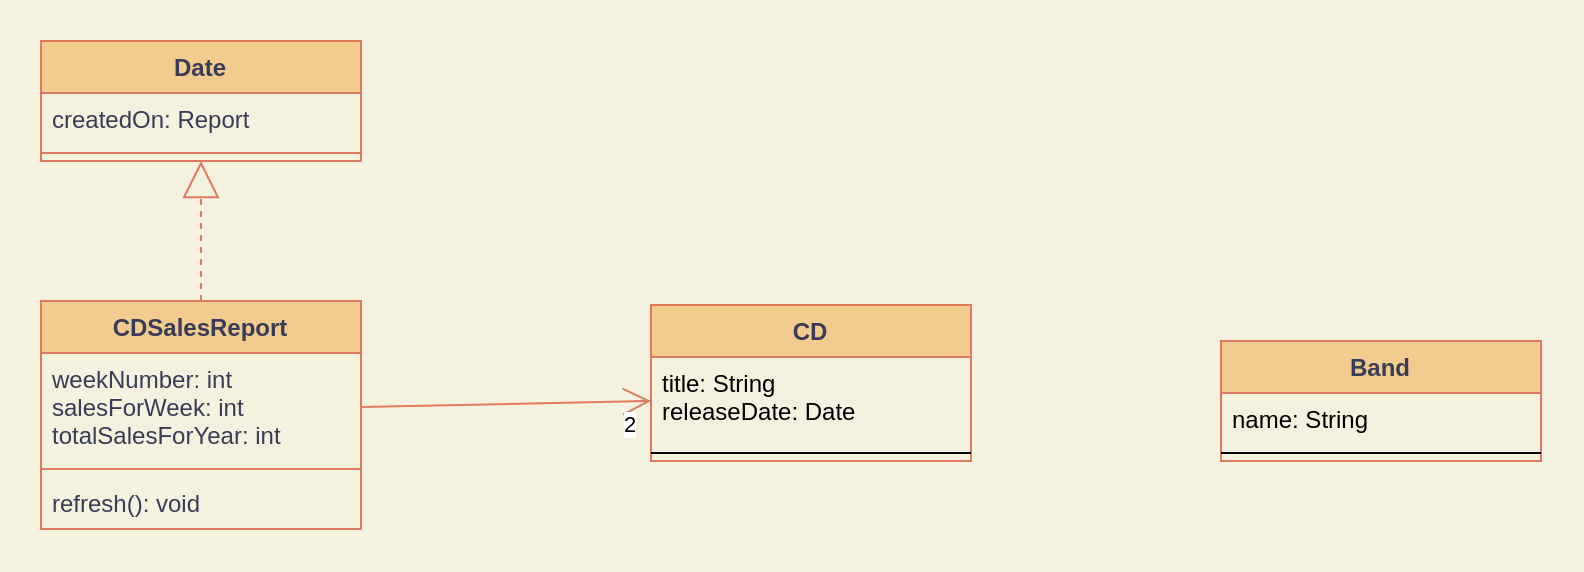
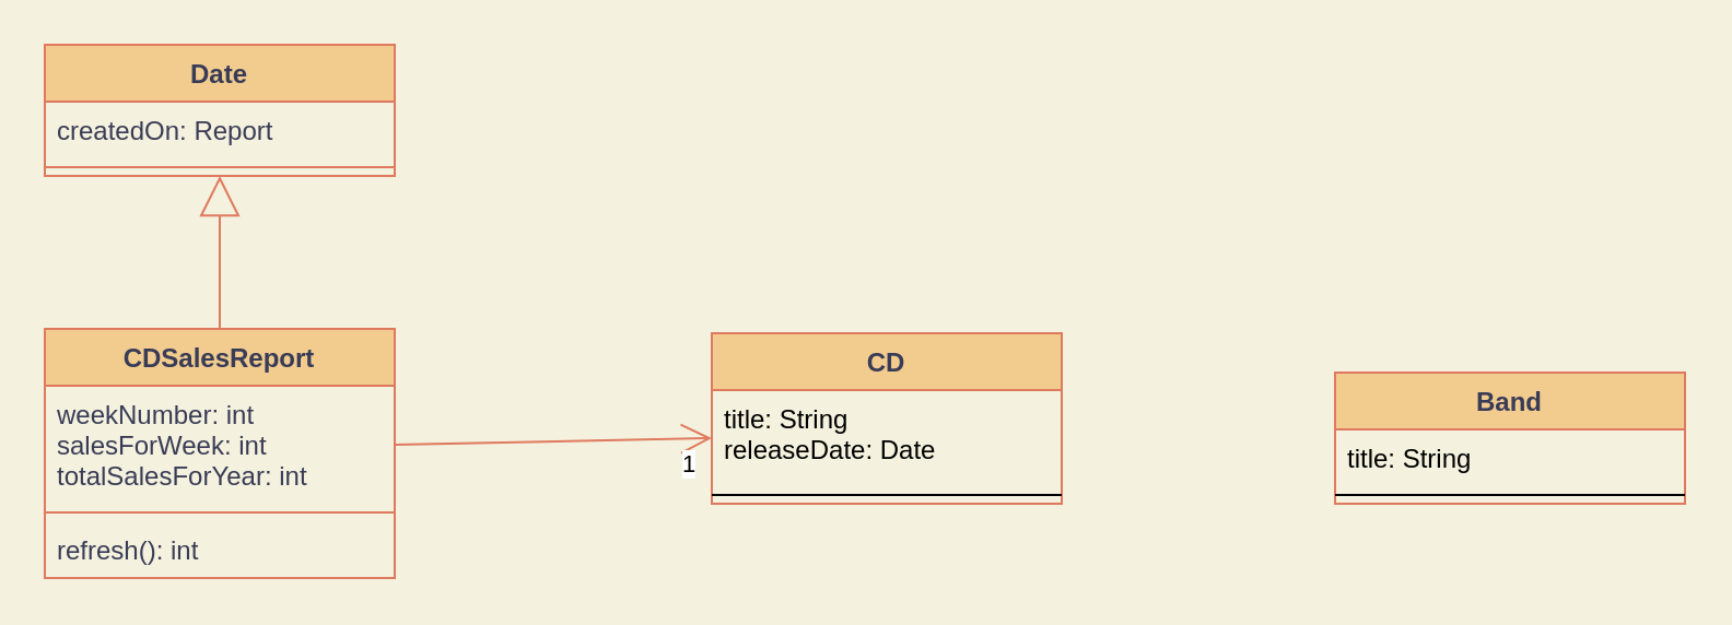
  <mxCell id="0" />
  <mxCell id="1" parent="0" />
  <mxCell id="2" value="Date" style="swimlane;fontStyle=1;align=center;verticalAlign=top;childLayout=stackLayout;horizontal=1;startSize=26;horizontalStack=0;resizeParent=1;resizeParentMax=0;resizeLast=0;collapsible=1;marginBottom=0;rounded=0;sketch=0;strokeColor=#E07A5F;fillColor=#F2CC8F;fontColor=#393C56;" vertex="1" parent="1"><mxGeometry x="20" y="20" width="160" height="60" as="geometry" /></mxCell>
  <mxCell id="3" value="createdOn: Report" style="text;strokeColor=none;fillColor=none;align=left;verticalAlign=top;spacingLeft=4;spacingRight=4;overflow=hidden;rotatable=0;points=[[0,0.5],[1,0.5]];portConstraint=eastwest;fontColor=#393C56;" vertex="1" parent="2"><mxGeometry y="26" width="160" height="26" as="geometry" /></mxCell>
  <mxCell id="4" value="" style="line;strokeWidth=1;fillColor=none;align=left;verticalAlign=middle;spacingTop=-1;spacingLeft=3;spacingRight=3;rotatable=0;labelPosition=right;points=[];portConstraint=eastwest;labelBackgroundColor=#F4F1DE;strokeColor=#E07A5F;fontColor=#393C56;" vertex="1" parent="2"><mxGeometry y="52" width="160" height="8" as="geometry" /></mxCell>
  <mxCell id="5" value="CDSalesReport" style="swimlane;fontStyle=1;align=center;verticalAlign=top;childLayout=stackLayout;horizontal=1;startSize=26;horizontalStack=0;resizeParent=1;resizeParentMax=0;resizeLast=0;collapsible=1;marginBottom=0;rounded=0;sketch=0;strokeColor=#E07A5F;fillColor=#F2CC8F;fontColor=#393C56;" vertex="1" parent="1"><mxGeometry x="20" y="150" width="160" height="114" as="geometry"><mxRectangle x="120" y="540" width="120" height="26" as="alternateBounds" /></mxGeometry></mxCell>
  <mxCell id="6" value="weekNumber: int&#10;salesForWeek: int&#10;totalSalesForYear: int&#10;" style="text;strokeColor=none;fillColor=none;align=left;verticalAlign=top;spacingLeft=4;spacingRight=4;overflow=hidden;rotatable=0;points=[[0,0.5],[1,0.5]];portConstraint=eastwest;fontColor=#393C56;" vertex="1" parent="5"><mxGeometry y="26" width="160" height="54" as="geometry" /></mxCell>
  <mxCell id="7" value="" style="line;strokeWidth=1;fillColor=none;align=left;verticalAlign=middle;spacingTop=-1;spacingLeft=3;spacingRight=3;rotatable=0;labelPosition=right;points=[];portConstraint=eastwest;labelBackgroundColor=#F4F1DE;strokeColor=#E07A5F;fontColor=#393C56;" vertex="1" parent="5"><mxGeometry y="80" width="160" height="8" as="geometry" /></mxCell>
- <mxCell id="8" value="refresh(): void" style="text;strokeColor=none;fillColor=none;align=left;verticalAlign=top;spacingLeft=4;spacingRight=4;overflow=hidden;rotatable=0;points=[[0,0.5],[1,0.5]];portConstraint=eastwest;fontColor=#393C56;" vertex="1" parent="5"><mxGeometry y="88" width="160" height="26" as="geometry" /></mxCell>
- <mxCell id="9" value="" style="endArrow=block;endSize=16;endFill=0;html=1;strokeColor=#E07A5F;fillColor=#F2CC8F;fontColor=#393C56;exitX=0.5;exitY=0;exitDx=0;exitDy=0;entryX=0.5;entryY=1;entryDx=0;entryDy=0;dashed=1;" edge="1" parent="1" source="5" target="2"><mxGeometry x="-0.125" y="40" width="160" relative="1" as="geometry"><mxPoint x="99.58" y="130" as="sourcePoint" /><mxPoint x="99.58" y="60" as="targetPoint" /><mxPoint as="offset" /></mxGeometry></mxCell>
+ <mxCell id="8" value="refresh(): int" style="text;strokeColor=none;fillColor=none;align=left;verticalAlign=top;spacingLeft=4;spacingRight=4;overflow=hidden;rotatable=0;points=[[0,0.5],[1,0.5]];portConstraint=eastwest;fontColor=#393C56;" vertex="1" parent="5"><mxGeometry y="88" width="160" height="26" as="geometry" /></mxCell>
+ <mxCell id="9" value="" style="endArrow=block;endSize=16;endFill=0;html=1;strokeColor=#E07A5F;fillColor=#F2CC8F;fontColor=#393C56;exitX=0.5;exitY=0;exitDx=0;exitDy=0;entryX=0.5;entryY=1;entryDx=0;entryDy=0;" edge="1" parent="1" source="5" target="2"><mxGeometry x="-0.125" y="40" width="160" relative="1" as="geometry"><mxPoint x="99.58" y="130" as="sourcePoint" /><mxPoint x="99.58" y="60" as="targetPoint" /><mxPoint as="offset" /></mxGeometry></mxCell>
  <mxCell id="10" value="CD" style="swimlane;fontStyle=1;align=center;verticalAlign=top;childLayout=stackLayout;horizontal=1;startSize=26;horizontalStack=0;resizeParent=1;resizeParentMax=0;resizeLast=0;collapsible=1;marginBottom=0;rounded=0;sketch=0;strokeColor=#E07A5F;fillColor=#F2CC8F;fontColor=#393C56;" vertex="1" parent="1"><mxGeometry x="325" y="152" width="160" height="78" as="geometry"><mxRectangle x="410" y="570" width="50" height="26" as="alternateBounds" /></mxGeometry></mxCell>
  <mxCell id="11" value="title: String&#10;releaseDate: Date" style="text;strokeColor=none;fillColor=none;align=left;verticalAlign=top;spacingLeft=4;spacingRight=4;overflow=hidden;rotatable=0;points=[[0,0.5],[1,0.5]];portConstraint=eastwest;" vertex="1" parent="10"><mxGeometry y="26" width="160" height="44" as="geometry" /></mxCell>
  <mxCell id="12" value="" style="line;strokeWidth=1;fillColor=none;align=left;verticalAlign=middle;spacingTop=-1;spacingLeft=3;spacingRight=3;rotatable=0;labelPosition=right;points=[];portConstraint=eastwest;" vertex="1" parent="10"><mxGeometry y="70" width="160" height="8" as="geometry" /></mxCell>
  <mxCell id="13" value="" style="endArrow=open;endFill=1;endSize=12;html=1;strokeColor=#E07A5F;fillColor=#F2CC8F;fontColor=#393C56;exitX=1;exitY=0.5;exitDx=0;exitDy=0;entryX=0;entryY=0.5;entryDx=0;entryDy=0;" edge="1" parent="1" source="6" target="11"><mxGeometry width="160" relative="1" as="geometry"><mxPoint x="110" y="206.58" as="sourcePoint" /><mxPoint x="307" y="203" as="targetPoint" /></mxGeometry></mxCell>
  <mxCell id="14" value="Band" style="swimlane;fontStyle=1;align=center;verticalAlign=top;childLayout=stackLayout;horizontal=1;startSize=26;horizontalStack=0;resizeParent=1;resizeParentMax=0;resizeLast=0;collapsible=1;marginBottom=0;rounded=0;sketch=0;strokeColor=#E07A5F;fillColor=#F2CC8F;fontColor=#393C56;" vertex="1" parent="1"><mxGeometry x="610" y="170" width="160" height="60" as="geometry" /></mxCell>
- <mxCell id="15" value="name: String" style="text;strokeColor=none;fillColor=none;align=left;verticalAlign=top;spacingLeft=4;spacingRight=4;overflow=hidden;rotatable=0;points=[[0,0.5],[1,0.5]];portConstraint=eastwest;" vertex="1" parent="14"><mxGeometry y="26" width="160" height="26" as="geometry" /></mxCell>
+ <mxCell id="15" value="title: String" style="text;strokeColor=none;fillColor=none;align=left;verticalAlign=top;spacingLeft=4;spacingRight=4;overflow=hidden;rotatable=0;points=[[0,0.5],[1,0.5]];portConstraint=eastwest;" vertex="1" parent="14"><mxGeometry y="26" width="160" height="26" as="geometry" /></mxCell>
  <mxCell id="16" value="" style="line;strokeWidth=1;fillColor=none;align=left;verticalAlign=middle;spacingTop=-1;spacingLeft=3;spacingRight=3;rotatable=0;labelPosition=right;points=[];portConstraint=eastwest;" vertex="1" parent="14"><mxGeometry y="52" width="160" height="8" as="geometry" /></mxCell>
- <mxCell id="17" value="2" style="edgeLabel;resizable=0;html=1;align=left;verticalAlign=bottom;" connectable="0" vertex="1" parent="1"><mxGeometry x="310" y="220.002" as="geometry" /></mxCell>
+ <mxCell id="17" value="1" style="edgeLabel;resizable=0;html=1;align=left;verticalAlign=bottom;" connectable="0" vertex="1" parent="1"><mxGeometry x="310" y="220.002" as="geometry" /></mxCell>
